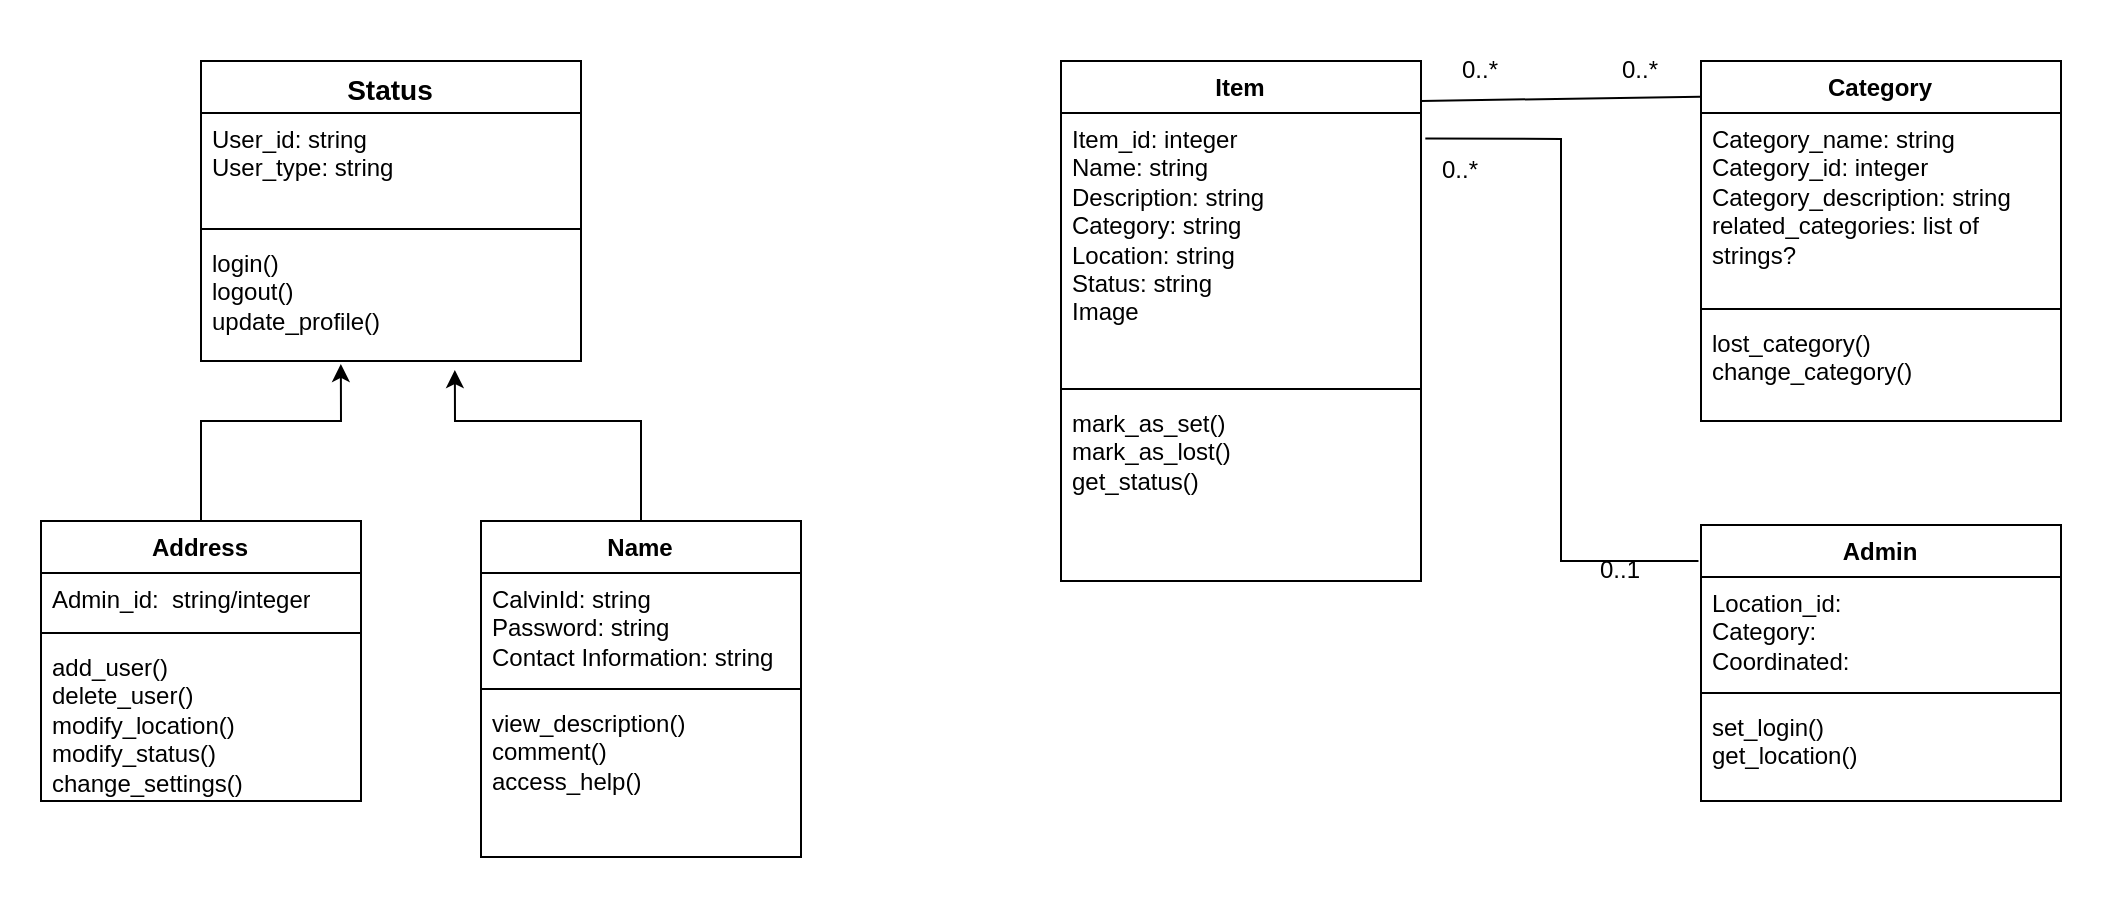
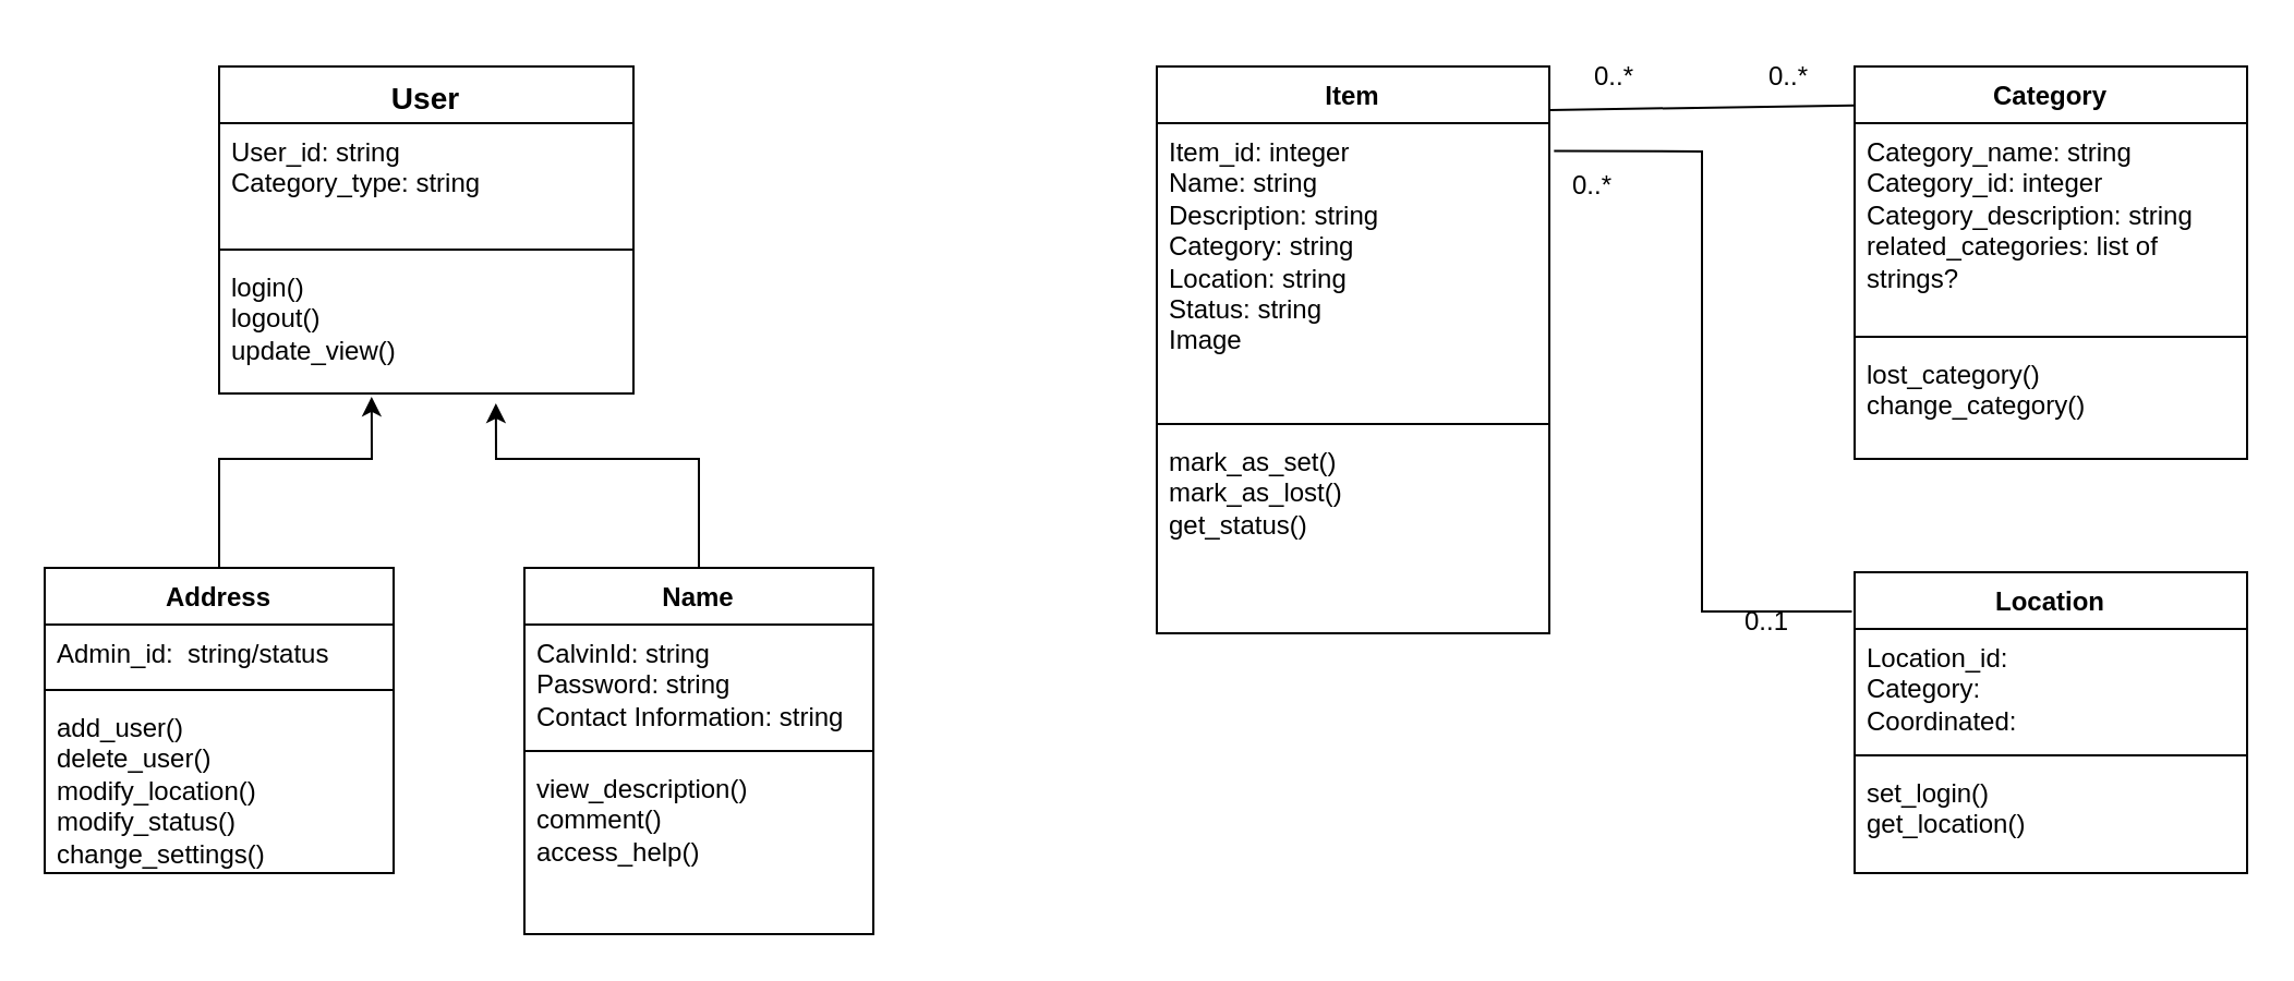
  <mxCell id="0" />
  <mxCell id="1" parent="0" />
- <mxCell id="2" value="&lt;font style=&quot;font-size: 14px;&quot;&gt;Status&lt;/font&gt;" style="swimlane;fontStyle=1;align=center;verticalAlign=top;childLayout=stackLayout;horizontal=1;startSize=26;horizontalStack=0;resizeParent=1;resizeParentMax=0;resizeLast=0;collapsible=1;marginBottom=0;whiteSpace=wrap;html=1;" parent="1" vertex="1"><mxGeometry x="100" y="30" width="190" height="150" as="geometry" /></mxCell>
- <mxCell id="3" value="User_id: string&lt;br&gt;User_type: string&lt;br&gt;" style="text;strokeColor=none;fillColor=none;align=left;verticalAlign=top;spacingLeft=4;spacingRight=4;overflow=hidden;rotatable=0;points=[[0,0.5],[1,0.5]];portConstraint=eastwest;whiteSpace=wrap;html=1;" parent="2" vertex="1"><mxGeometry y="26" width="190" height="54" as="geometry" /></mxCell>
+ <mxCell id="2" value="&lt;font style=&quot;font-size: 14px;&quot;&gt;User&lt;/font&gt;" style="swimlane;fontStyle=1;align=center;verticalAlign=top;childLayout=stackLayout;horizontal=1;startSize=26;horizontalStack=0;resizeParent=1;resizeParentMax=0;resizeLast=0;collapsible=1;marginBottom=0;whiteSpace=wrap;html=1;" parent="1" vertex="1"><mxGeometry x="100" y="30" width="190" height="150" as="geometry" /></mxCell>
+ <mxCell id="3" value="User_id: string&lt;br&gt;Category_type: string&lt;br&gt;" style="text;strokeColor=none;fillColor=none;align=left;verticalAlign=top;spacingLeft=4;spacingRight=4;overflow=hidden;rotatable=0;points=[[0,0.5],[1,0.5]];portConstraint=eastwest;whiteSpace=wrap;html=1;" parent="2" vertex="1"><mxGeometry y="26" width="190" height="54" as="geometry" /></mxCell>
  <mxCell id="4" value="" style="line;strokeWidth=1;fillColor=none;align=left;verticalAlign=middle;spacingTop=-1;spacingLeft=3;spacingRight=3;rotatable=0;labelPosition=right;points=[];portConstraint=eastwest;strokeColor=inherit;" parent="2" vertex="1"><mxGeometry y="80" width="190" height="8" as="geometry" /></mxCell>
- <mxCell id="5" value="login()&lt;br&gt;logout()&lt;br&gt;update_profile()" style="text;strokeColor=none;fillColor=none;align=left;verticalAlign=top;spacingLeft=4;spacingRight=4;overflow=hidden;rotatable=0;points=[[0,0.5],[1,0.5]];portConstraint=eastwest;whiteSpace=wrap;html=1;" parent="2" vertex="1"><mxGeometry y="88" width="190" height="62" as="geometry" /></mxCell>
+ <mxCell id="5" value="login()&lt;br&gt;logout()&lt;br&gt;update_view()" style="text;strokeColor=none;fillColor=none;align=left;verticalAlign=top;spacingLeft=4;spacingRight=4;overflow=hidden;rotatable=0;points=[[0,0.5],[1,0.5]];portConstraint=eastwest;whiteSpace=wrap;html=1;" parent="2" vertex="1"><mxGeometry y="88" width="190" height="62" as="geometry" /></mxCell>
  <mxCell id="6" value="Item" style="swimlane;fontStyle=1;align=center;verticalAlign=top;childLayout=stackLayout;horizontal=1;startSize=26;horizontalStack=0;resizeParent=1;resizeParentMax=0;resizeLast=0;collapsible=1;marginBottom=0;whiteSpace=wrap;html=1;" parent="1" vertex="1"><mxGeometry x="530" y="30" width="180" height="260" as="geometry" /></mxCell>
  <mxCell id="7" value="Item_id: integer&lt;br&gt;Name: string&lt;br&gt;Description: string&lt;br&gt;Category: string&lt;br&gt;Location: string&lt;br&gt;Status: string&lt;br&gt;Image" style="text;strokeColor=none;fillColor=none;align=left;verticalAlign=top;spacingLeft=4;spacingRight=4;overflow=hidden;rotatable=0;points=[[0,0.5],[1,0.5]];portConstraint=eastwest;whiteSpace=wrap;html=1;" parent="6" vertex="1"><mxGeometry y="26" width="180" height="134" as="geometry" /></mxCell>
  <mxCell id="8" value="" style="line;strokeWidth=1;fillColor=none;align=left;verticalAlign=middle;spacingTop=-1;spacingLeft=3;spacingRight=3;rotatable=0;labelPosition=right;points=[];portConstraint=eastwest;strokeColor=inherit;" parent="6" vertex="1"><mxGeometry y="160" width="180" height="8" as="geometry" /></mxCell>
  <mxCell id="9" value="mark_as_set()&lt;br&gt;mark_as_lost()&lt;br&gt;get_status()" style="text;strokeColor=none;fillColor=none;align=left;verticalAlign=top;spacingLeft=4;spacingRight=4;overflow=hidden;rotatable=0;points=[[0,0.5],[1,0.5]];portConstraint=eastwest;whiteSpace=wrap;html=1;" parent="6" vertex="1"><mxGeometry y="168" width="180" height="92" as="geometry" /></mxCell>
  <mxCell id="10" value="Address" style="swimlane;fontStyle=1;align=center;verticalAlign=top;childLayout=stackLayout;horizontal=1;startSize=26;horizontalStack=0;resizeParent=1;resizeParentMax=0;resizeLast=0;collapsible=1;marginBottom=0;whiteSpace=wrap;html=1;" parent="1" vertex="1"><mxGeometry x="20" y="260" width="160" height="140" as="geometry" /></mxCell>
- <mxCell id="11" value="Admin_id:&amp;nbsp; string/integer" style="text;strokeColor=none;fillColor=none;align=left;verticalAlign=top;spacingLeft=4;spacingRight=4;overflow=hidden;rotatable=0;points=[[0,0.5],[1,0.5]];portConstraint=eastwest;whiteSpace=wrap;html=1;" parent="10" vertex="1"><mxGeometry y="26" width="160" height="26" as="geometry" /></mxCell>
+ <mxCell id="11" value="Admin_id:&amp;nbsp; string/status" style="text;strokeColor=none;fillColor=none;align=left;verticalAlign=top;spacingLeft=4;spacingRight=4;overflow=hidden;rotatable=0;points=[[0,0.5],[1,0.5]];portConstraint=eastwest;whiteSpace=wrap;html=1;" parent="10" vertex="1"><mxGeometry y="26" width="160" height="26" as="geometry" /></mxCell>
  <mxCell id="12" value="" style="line;strokeWidth=1;fillColor=none;align=left;verticalAlign=middle;spacingTop=-1;spacingLeft=3;spacingRight=3;rotatable=0;labelPosition=right;points=[];portConstraint=eastwest;strokeColor=inherit;" parent="10" vertex="1"><mxGeometry y="52" width="160" height="8" as="geometry" /></mxCell>
  <mxCell id="13" value="add_user()&lt;br&gt;delete_user()&lt;br&gt;modify_location()&lt;br&gt;modify_status()&lt;br&gt;change_settings()&lt;br&gt;" style="text;strokeColor=none;fillColor=none;align=left;verticalAlign=top;spacingLeft=4;spacingRight=4;overflow=hidden;rotatable=0;points=[[0,0.5],[1,0.5]];portConstraint=eastwest;whiteSpace=wrap;html=1;" parent="10" vertex="1"><mxGeometry y="60" width="160" height="80" as="geometry" /></mxCell>
  <mxCell id="14" value="Name" style="swimlane;fontStyle=1;align=center;verticalAlign=top;childLayout=stackLayout;horizontal=1;startSize=26;horizontalStack=0;resizeParent=1;resizeParentMax=0;resizeLast=0;collapsible=1;marginBottom=0;whiteSpace=wrap;html=1;" parent="1" vertex="1"><mxGeometry x="240" y="260" width="160" height="168" as="geometry" /></mxCell>
  <mxCell id="15" value="CalvinId: string&lt;br style=&quot;border-color: var(--border-color);&quot;&gt;Password: string&lt;br style=&quot;border-color: var(--border-color);&quot;&gt;Contact Information: string" style="text;strokeColor=none;fillColor=none;align=left;verticalAlign=top;spacingLeft=4;spacingRight=4;overflow=hidden;rotatable=0;points=[[0,0.5],[1,0.5]];portConstraint=eastwest;whiteSpace=wrap;html=1;" parent="14" vertex="1"><mxGeometry y="26" width="160" height="54" as="geometry" /></mxCell>
  <mxCell id="16" value="" style="line;strokeWidth=1;fillColor=none;align=left;verticalAlign=middle;spacingTop=-1;spacingLeft=3;spacingRight=3;rotatable=0;labelPosition=right;points=[];portConstraint=eastwest;strokeColor=inherit;" parent="14" vertex="1"><mxGeometry y="80" width="160" height="8" as="geometry" /></mxCell>
  <mxCell id="17" value="view_description()&lt;br&gt;comment()&lt;br&gt;access_help()" style="text;strokeColor=none;fillColor=none;align=left;verticalAlign=top;spacingLeft=4;spacingRight=4;overflow=hidden;rotatable=0;points=[[0,0.5],[1,0.5]];portConstraint=eastwest;whiteSpace=wrap;html=1;" parent="14" vertex="1"><mxGeometry y="88" width="160" height="80" as="geometry" /></mxCell>
  <mxCell id="18" value="" style="endArrow=classic;html=1;rounded=0;entryX=0.368;entryY=1.024;entryDx=0;entryDy=0;entryPerimeter=0;" parent="1" target="5" edge="1"><mxGeometry width="50" height="50" relative="1" as="geometry"><mxPoint x="100" y="260" as="sourcePoint" /><mxPoint x="150" y="210" as="targetPoint" /><Array as="points"><mxPoint x="100" y="210" /><mxPoint x="170" y="210" /></Array></mxGeometry></mxCell>
  <mxCell id="19" value="" style="endArrow=classic;html=1;rounded=0;entryX=0.668;entryY=1.073;entryDx=0;entryDy=0;entryPerimeter=0;" parent="1" target="5" edge="1"><mxGeometry width="50" height="50" relative="1" as="geometry"><mxPoint x="320" y="260" as="sourcePoint" /><mxPoint x="370" y="210" as="targetPoint" /><Array as="points"><mxPoint x="320" y="210" /><mxPoint x="227" y="210" /></Array></mxGeometry></mxCell>
  <mxCell id="20" value="Category" style="swimlane;fontStyle=1;align=center;verticalAlign=top;childLayout=stackLayout;horizontal=1;startSize=26;horizontalStack=0;resizeParent=1;resizeParentMax=0;resizeLast=0;collapsible=1;marginBottom=0;whiteSpace=wrap;html=1;" parent="1" vertex="1"><mxGeometry x="850" y="30" width="180" height="180" as="geometry" /></mxCell>
  <mxCell id="21" value="Category_name: string&lt;br&gt;Category_id: integer&lt;br&gt;Category_description: string&lt;br&gt;related_categories: list of strings?" style="text;strokeColor=none;fillColor=none;align=left;verticalAlign=top;spacingLeft=4;spacingRight=4;overflow=hidden;rotatable=0;points=[[0,0.5],[1,0.5]];portConstraint=eastwest;whiteSpace=wrap;html=1;" parent="20" vertex="1"><mxGeometry y="26" width="180" height="94" as="geometry" /></mxCell>
  <mxCell id="22" value="" style="line;strokeWidth=1;fillColor=none;align=left;verticalAlign=middle;spacingTop=-1;spacingLeft=3;spacingRight=3;rotatable=0;labelPosition=right;points=[];portConstraint=eastwest;strokeColor=inherit;" parent="20" vertex="1"><mxGeometry y="120" width="180" height="8" as="geometry" /></mxCell>
  <mxCell id="23" value="lost_category()&lt;br&gt;change_category()" style="text;strokeColor=none;fillColor=none;align=left;verticalAlign=top;spacingLeft=4;spacingRight=4;overflow=hidden;rotatable=0;points=[[0,0.5],[1,0.5]];portConstraint=eastwest;whiteSpace=wrap;html=1;" parent="20" vertex="1"><mxGeometry y="128" width="180" height="52" as="geometry" /></mxCell>
- <mxCell id="24" value="Admin" style="swimlane;fontStyle=1;align=center;verticalAlign=top;childLayout=stackLayout;horizontal=1;startSize=26;horizontalStack=0;resizeParent=1;resizeParentMax=0;resizeLast=0;collapsible=1;marginBottom=0;whiteSpace=wrap;html=1;" parent="1" vertex="1"><mxGeometry x="850" y="262" width="180" height="138" as="geometry" /></mxCell>
+ <mxCell id="24" value="Location" style="swimlane;fontStyle=1;align=center;verticalAlign=top;childLayout=stackLayout;horizontal=1;startSize=26;horizontalStack=0;resizeParent=1;resizeParentMax=0;resizeLast=0;collapsible=1;marginBottom=0;whiteSpace=wrap;html=1;" parent="1" vertex="1"><mxGeometry x="850" y="262" width="180" height="138" as="geometry" /></mxCell>
  <mxCell id="25" value="Location_id:&amp;nbsp;&lt;br style=&quot;border-color: var(--border-color);&quot;&gt;Category:&lt;br style=&quot;border-color: var(--border-color);&quot;&gt;Coordinated:" style="text;strokeColor=none;fillColor=none;align=left;verticalAlign=top;spacingLeft=4;spacingRight=4;overflow=hidden;rotatable=0;points=[[0,0.5],[1,0.5]];portConstraint=eastwest;whiteSpace=wrap;html=1;" parent="24" vertex="1"><mxGeometry y="26" width="180" height="54" as="geometry" /></mxCell>
  <mxCell id="26" value="" style="line;strokeWidth=1;fillColor=none;align=left;verticalAlign=middle;spacingTop=-1;spacingLeft=3;spacingRight=3;rotatable=0;labelPosition=right;points=[];portConstraint=eastwest;strokeColor=inherit;" parent="24" vertex="1"><mxGeometry y="80" width="180" height="8" as="geometry" /></mxCell>
  <mxCell id="27" value="set_login()&lt;br style=&quot;border-color: var(--border-color);&quot;&gt;get_location()" style="text;strokeColor=none;fillColor=none;align=left;verticalAlign=top;spacingLeft=4;spacingRight=4;overflow=hidden;rotatable=0;points=[[0,0.5],[1,0.5]];portConstraint=eastwest;whiteSpace=wrap;html=1;" parent="24" vertex="1"><mxGeometry y="88" width="180" height="50" as="geometry" /></mxCell>
  <mxCell id="28" value="" style="endArrow=none;html=1;rounded=0;entryX=-0.002;entryY=0.099;entryDx=0;entryDy=0;entryPerimeter=0;" parent="1" target="20" edge="1"><mxGeometry width="50" height="50" relative="1" as="geometry"><mxPoint x="710" y="50" as="sourcePoint" /><mxPoint x="760" y="0" as="targetPoint" /></mxGeometry></mxCell>
  <mxCell id="29" value="" style="endArrow=none;html=1;rounded=0;entryX=-0.007;entryY=0.13;entryDx=0;entryDy=0;exitX=1.012;exitY=0.095;exitDx=0;exitDy=0;exitPerimeter=0;entryPerimeter=0;" parent="1" source="7" target="24" edge="1"><mxGeometry width="50" height="50" relative="1" as="geometry"><mxPoint x="780" y="80" as="sourcePoint" /><mxPoint x="710" y="210" as="targetPoint" /><Array as="points"><mxPoint x="780" y="69" /><mxPoint x="780" y="280" /></Array></mxGeometry></mxCell>
  <mxCell id="30" value="0..*" style="text;html=1;strokeColor=none;fillColor=none;align=center;verticalAlign=middle;whiteSpace=wrap;rounded=0;" vertex="1" parent="1"><mxGeometry x="700" y="70" width="60" height="30" as="geometry" /></mxCell>
  <mxCell id="31" value="0..1" style="text;html=1;strokeColor=none;fillColor=none;align=center;verticalAlign=middle;whiteSpace=wrap;rounded=0;" vertex="1" parent="1"><mxGeometry x="780" y="270" width="60" height="30" as="geometry" /></mxCell>
  <mxCell id="32" value="0..*" style="text;html=1;strokeColor=none;fillColor=none;align=center;verticalAlign=middle;whiteSpace=wrap;rounded=0;" vertex="1" parent="1"><mxGeometry x="790" y="20" width="60" height="30" as="geometry" /></mxCell>
  <mxCell id="33" value="0..*" style="text;html=1;strokeColor=none;fillColor=none;align=center;verticalAlign=middle;whiteSpace=wrap;rounded=0;" vertex="1" parent="1"><mxGeometry x="710" y="20" width="60" height="30" as="geometry" /></mxCell>
